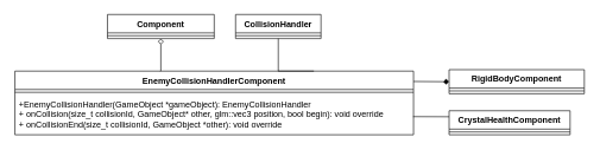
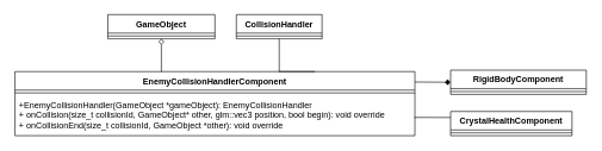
  <mxCell id="0" />
  <mxCell id="1" parent="0" />
  <mxCell id="2" style="edgeStyle=orthogonalEdgeStyle;rounded=0;orthogonalLoop=1;jettySize=auto;html=1;exitX=0.363;exitY=0.006;exitDx=0;exitDy=0;endArrow=diamond;endFill=0;entryX=0.5;entryY=1;entryDx=0;entryDy=0;exitPerimeter=0;" parent="1" source="3" target="6" edge="1"><mxGeometry relative="1" as="geometry"><Array as="points"><mxPoint x="225" y="101" /></Array><mxPoint x="220" y="40" as="targetPoint" /></mxGeometry></mxCell>
  <mxCell id="3" value="EnemyCollisionHandlerComponent" style="swimlane;fontStyle=1;align=center;verticalAlign=top;childLayout=stackLayout;horizontal=1;startSize=26;horizontalStack=0;resizeParent=1;resizeParentMax=0;resizeLast=0;collapsible=1;marginBottom=0;" parent="1" vertex="1"><mxGeometry x="20" y="100" width="560" height="90" as="geometry" /></mxCell>
  <mxCell id="4" value="" style="line;strokeWidth=1;fillColor=none;align=left;verticalAlign=middle;spacingTop=-1;spacingLeft=3;spacingRight=3;rotatable=0;labelPosition=right;points=[];portConstraint=eastwest;" parent="3" vertex="1"><mxGeometry y="26" width="560" height="8" as="geometry" /></mxCell>
  <mxCell id="5" value="+EnemyCollisionHandler(GameObject *gameObject): EnemyCollisionHandler&#10;+ onCollision(size_t collisionId, GameObject* other, glm::vec3 position, bool begin): void override&#10;+ onCollisionEnd(size_t collisionId, GameObject *other): void override" style="text;strokeColor=none;fillColor=none;align=left;verticalAlign=top;spacingLeft=4;spacingRight=4;overflow=hidden;rotatable=0;points=[[0,0.5],[1,0.5]];portConstraint=eastwest;" parent="3" vertex="1"><mxGeometry y="34" width="560" height="56" as="geometry" /></mxCell>
- <mxCell id="6" value="Component" style="swimlane;fontStyle=1;align=center;verticalAlign=top;childLayout=stackLayout;horizontal=1;startSize=26;horizontalStack=0;resizeParent=1;resizeParentMax=0;resizeLast=0;collapsible=1;marginBottom=0;" parent="1" vertex="1"><mxGeometry x="150" y="20" width="150" height="34" as="geometry" /></mxCell>
+ <mxCell id="6" value="GameObject" style="swimlane;fontStyle=1;align=center;verticalAlign=top;childLayout=stackLayout;horizontal=1;startSize=26;horizontalStack=0;resizeParent=1;resizeParentMax=0;resizeLast=0;collapsible=1;marginBottom=0;" parent="1" vertex="1"><mxGeometry x="150" y="20" width="150" height="34" as="geometry" /></mxCell>
  <mxCell id="7" value="" style="line;strokeWidth=1;fillColor=none;align=left;verticalAlign=middle;spacingTop=-1;spacingLeft=3;spacingRight=3;rotatable=0;labelPosition=right;points=[];portConstraint=eastwest;" parent="6" vertex="1"><mxGeometry y="26" width="150" height="8" as="geometry" /></mxCell>
  <mxCell id="8" style="edgeStyle=orthogonalEdgeStyle;rounded=0;orthogonalLoop=1;jettySize=auto;html=1;exitX=0.75;exitY=0;exitDx=0;exitDy=0;endArrow=none;endFill=0;entryX=0.5;entryY=1;entryDx=0;entryDy=0;" parent="1" source="3" target="13" edge="1"><mxGeometry relative="1" as="geometry"><Array as="points"><mxPoint x="390" y="100" /></Array><mxPoint x="265" y="110" as="sourcePoint" /><mxPoint x="390" y="-370" as="targetPoint" /></mxGeometry></mxCell>
  <mxCell id="9" value="RigidBodyComponent" style="swimlane;fontStyle=1;align=center;verticalAlign=top;childLayout=stackLayout;horizontal=1;startSize=26;horizontalStack=0;resizeParent=1;resizeParentMax=0;resizeLast=0;collapsible=1;marginBottom=0;" parent="1" vertex="1"><mxGeometry x="630" y="98" width="190" height="34" as="geometry" /></mxCell>
  <mxCell id="10" value="" style="line;strokeWidth=1;fillColor=none;align=left;verticalAlign=middle;spacingTop=-1;spacingLeft=3;spacingRight=3;rotatable=0;labelPosition=right;points=[];portConstraint=eastwest;" parent="9" vertex="1"><mxGeometry y="26" width="190" height="8" as="geometry" /></mxCell>
  <mxCell id="11" value="CrystalHealthComponent&#10;" style="swimlane;fontStyle=1;align=center;verticalAlign=top;childLayout=stackLayout;horizontal=1;startSize=26;horizontalStack=0;resizeParent=1;resizeParentMax=0;resizeLast=0;collapsible=1;marginBottom=0;" parent="1" vertex="1"><mxGeometry x="630" y="156" width="170" height="34" as="geometry" /></mxCell>
  <mxCell id="12" value="" style="line;strokeWidth=1;fillColor=none;align=left;verticalAlign=middle;spacingTop=-1;spacingLeft=3;spacingRight=3;rotatable=0;labelPosition=right;points=[];portConstraint=eastwest;" parent="11" vertex="1"><mxGeometry y="26" width="170" height="8" as="geometry" /></mxCell>
  <mxCell id="13" value="CollisionHandler" style="swimlane;fontStyle=1;align=center;verticalAlign=top;childLayout=stackLayout;horizontal=1;startSize=26;horizontalStack=0;resizeParent=1;resizeParentMax=0;resizeLast=0;collapsible=1;marginBottom=0;" parent="1" vertex="1"><mxGeometry x="330" y="20" width="120" height="34" as="geometry" /></mxCell>
  <mxCell id="14" value="" style="line;strokeWidth=1;fillColor=none;align=left;verticalAlign=middle;spacingTop=-1;spacingLeft=3;spacingRight=3;rotatable=0;labelPosition=right;points=[];portConstraint=eastwest;" parent="13" vertex="1"><mxGeometry y="26" width="120" height="8" as="geometry" /></mxCell>
  <mxCell id="15" value="" style="endArrow=diamond;html=1;entryX=0;entryY=0.5;entryDx=0;entryDy=0;exitX=1;exitY=0.163;exitDx=0;exitDy=0;exitPerimeter=0;" edge="1" parent="1" source="3" target="9"><mxGeometry width="50" height="50" relative="1" as="geometry"><mxPoint x="330" y="120" as="sourcePoint" /><mxPoint x="380" y="70" as="targetPoint" /></mxGeometry></mxCell>
  <mxCell id="16" value="" style="endArrow=none;html=1;entryX=0;entryY=0.25;entryDx=0;entryDy=0;exitX=0.999;exitY=0.542;exitDx=0;exitDy=0;exitPerimeter=0;" edge="1" parent="1" source="5" target="11"><mxGeometry width="50" height="50" relative="1" as="geometry"><mxPoint x="580" y="160.336" as="sourcePoint" /><mxPoint x="629.44" y="160" as="targetPoint" /></mxGeometry></mxCell>
